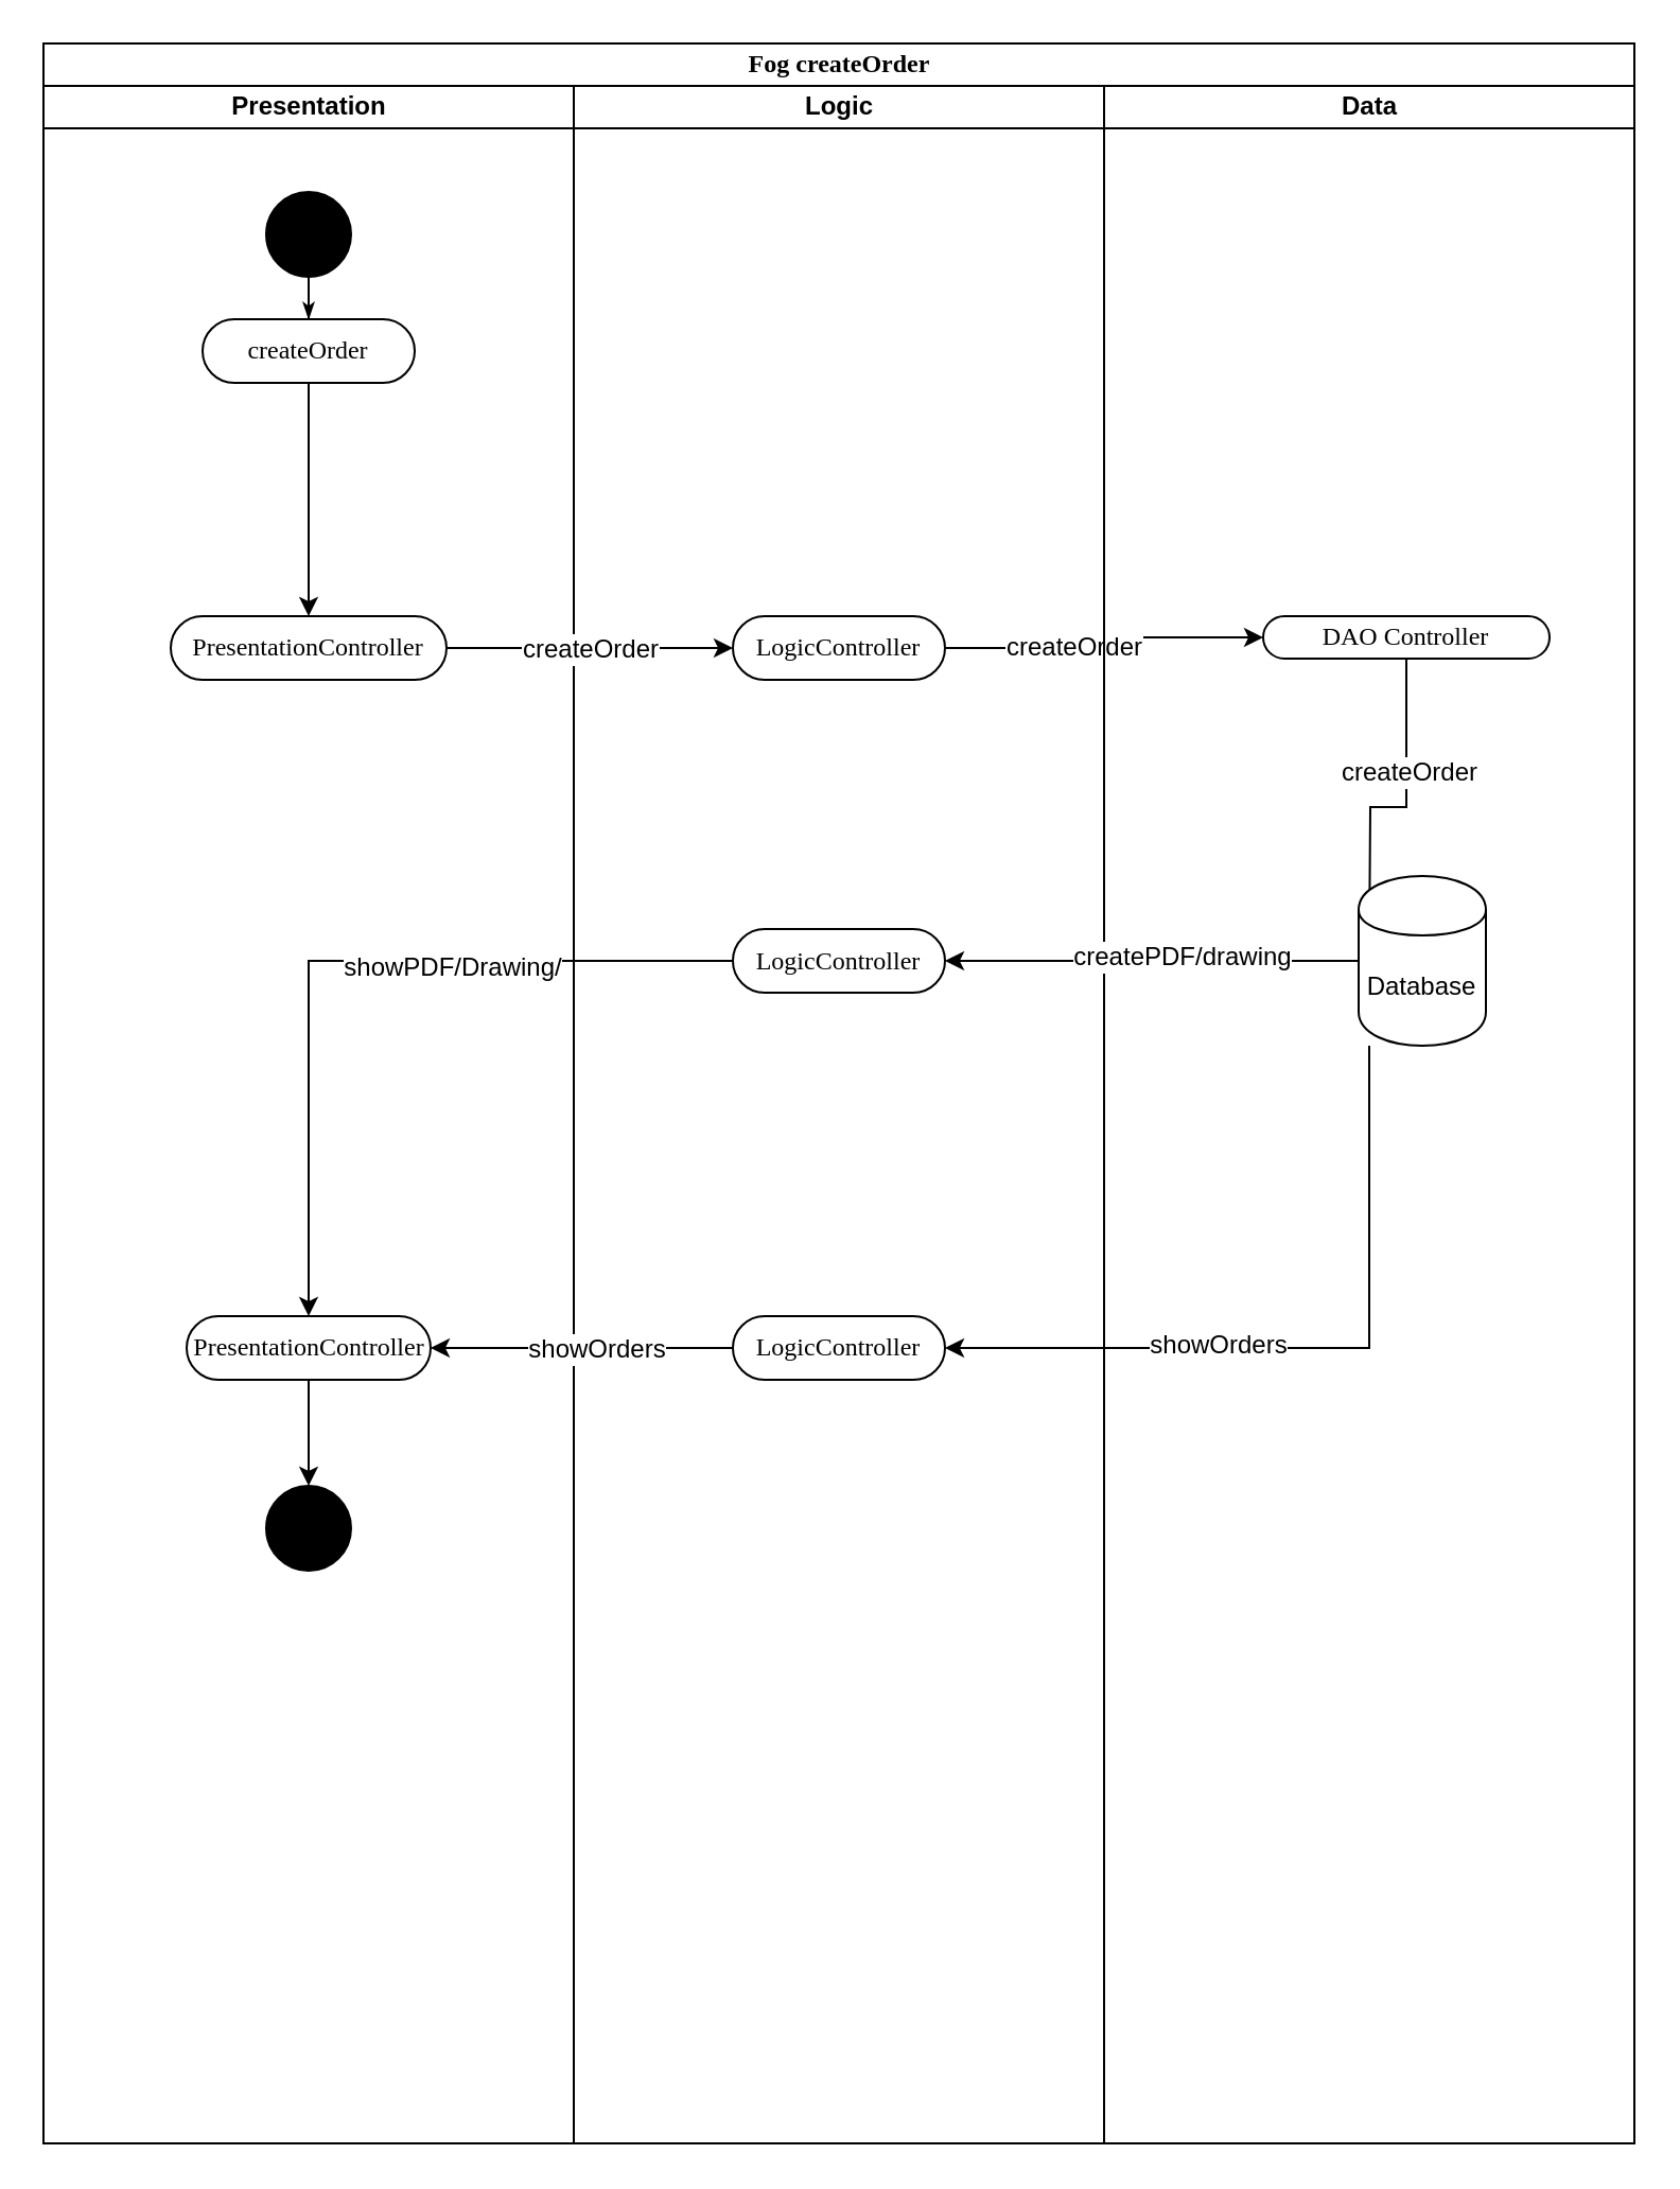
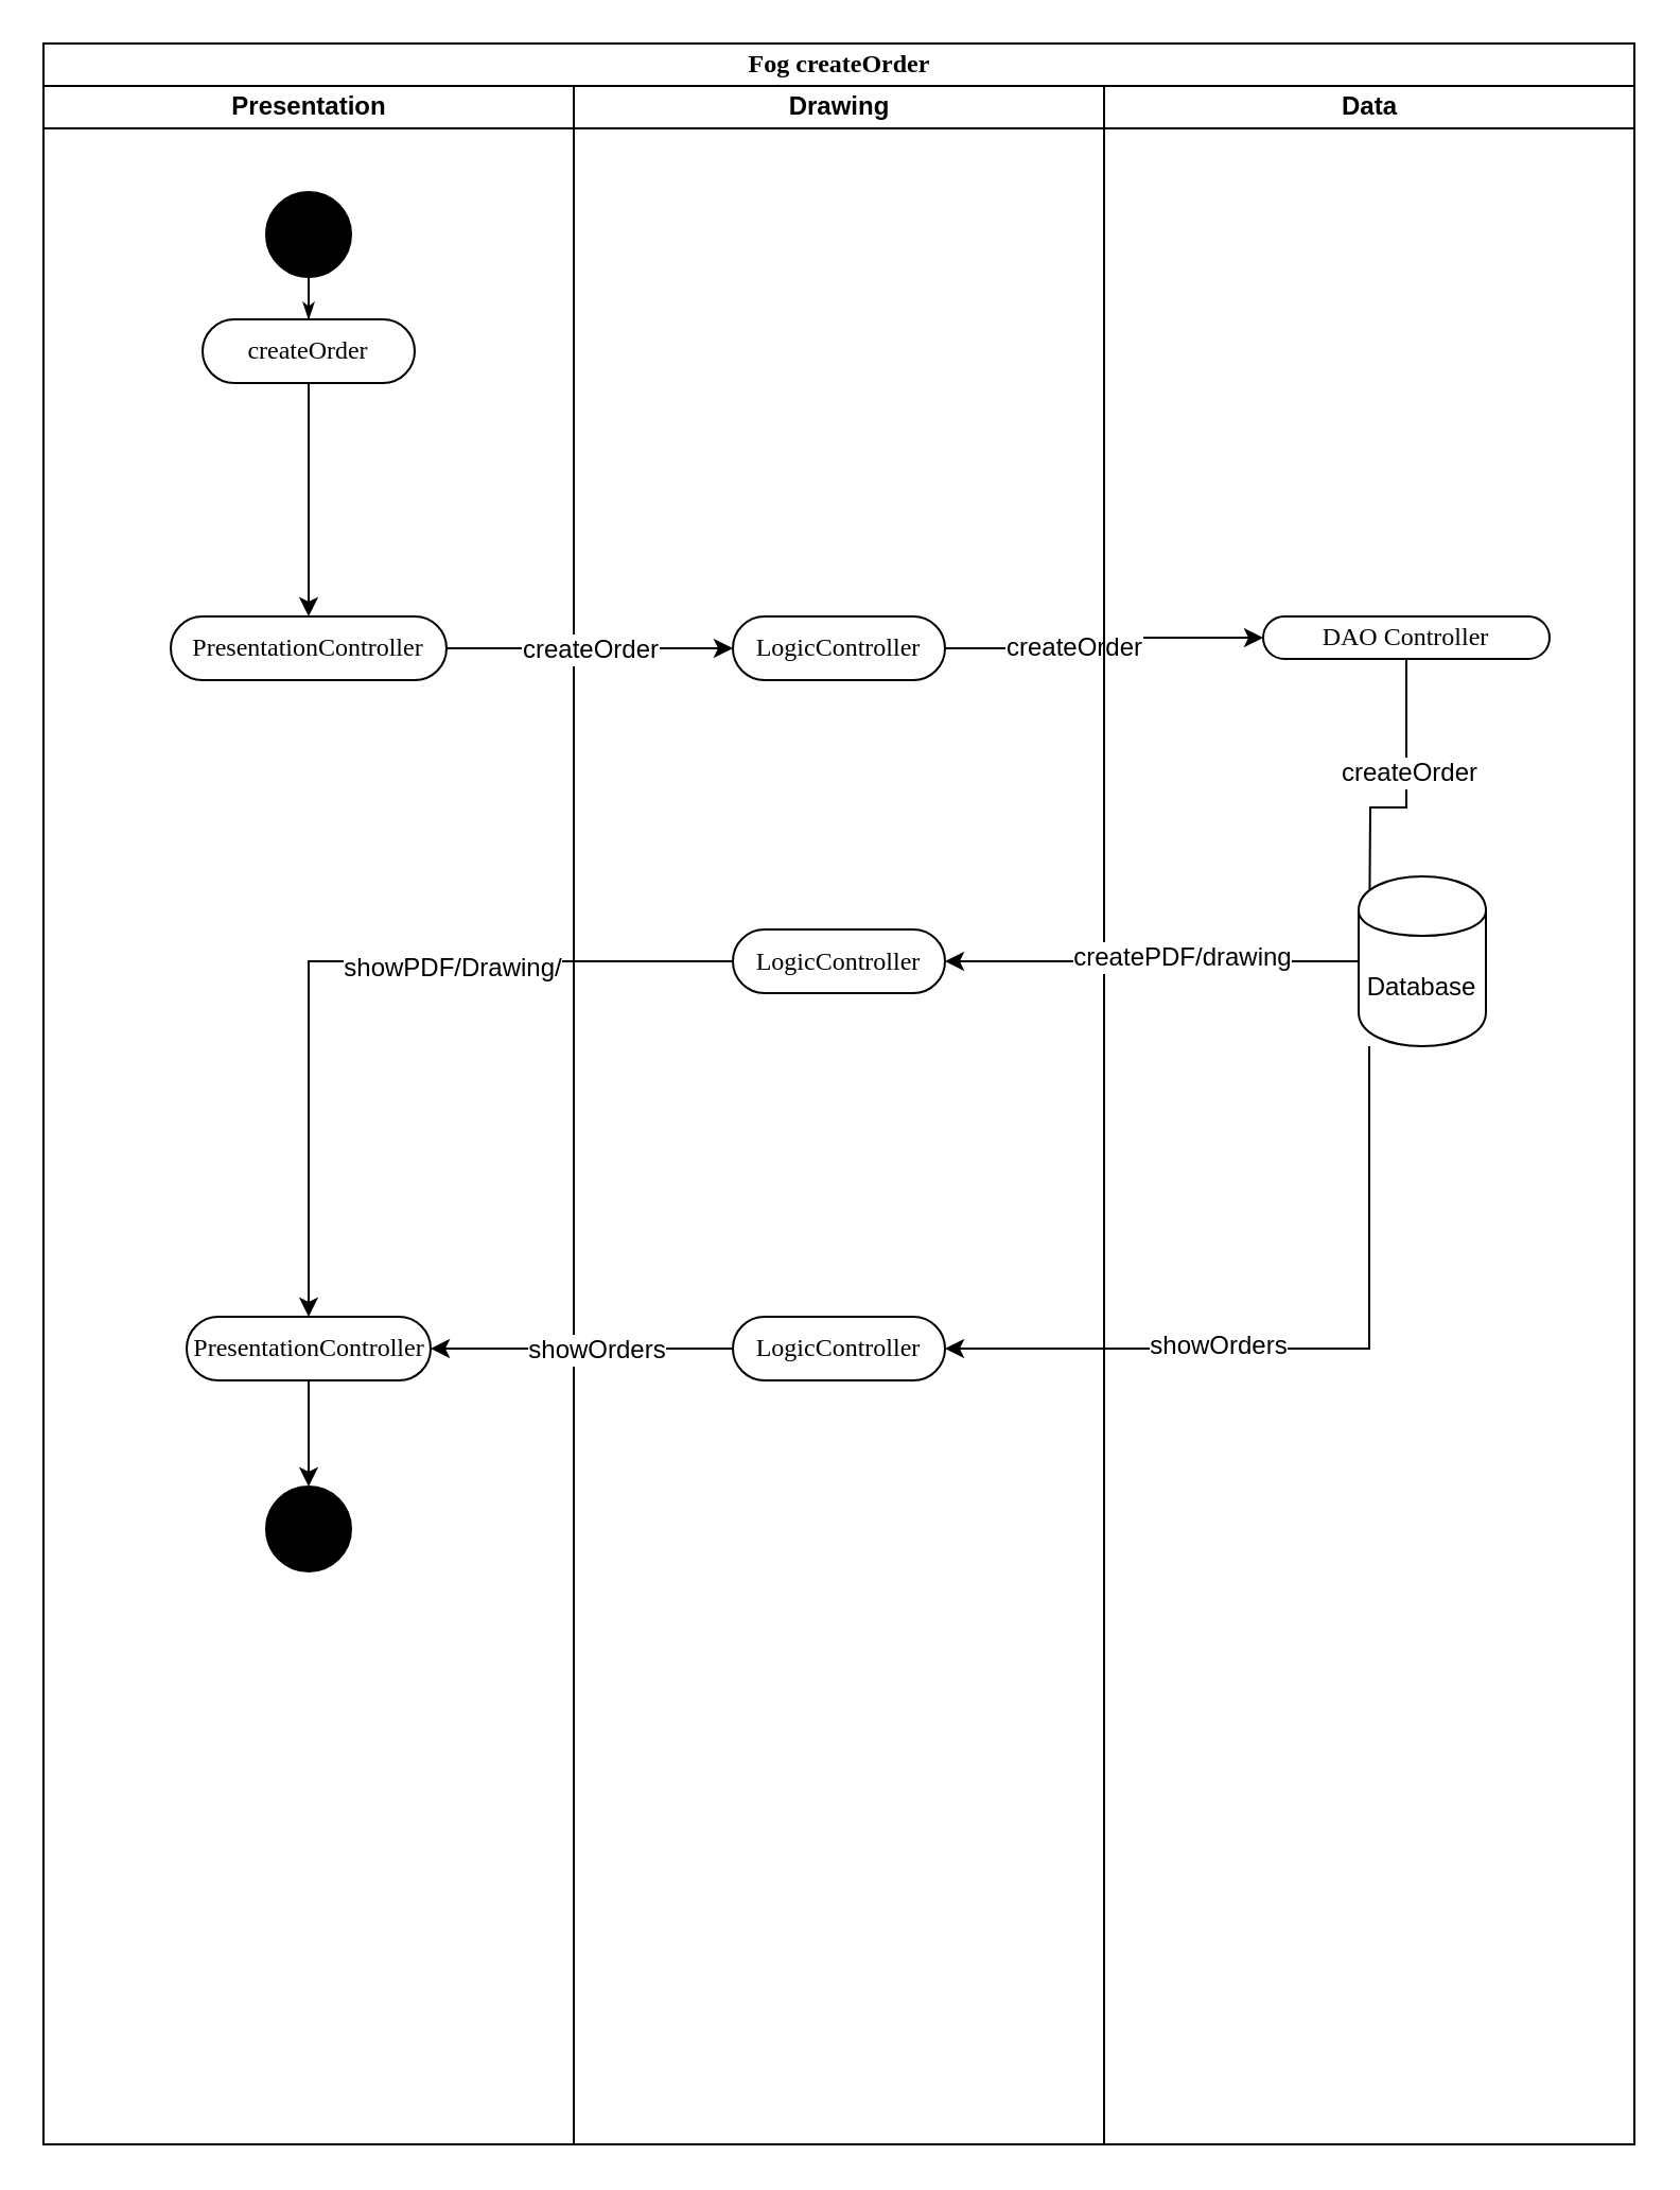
  <mxCell id="0" />
  <mxCell id="1" parent="0" />
  <mxCell id="2" value="Fog createOrder" style="swimlane;html=1;childLayout=stackLayout;startSize=20;rounded=0;shadow=0;comic=0;labelBackgroundColor=none;strokeColor=#000000;strokeWidth=1;fillColor=#ffffff;fontFamily=Verdana;fontSize=12;fontColor=#000000;align=center;" parent="1" vertex="1"><mxGeometry x="20" y="20" width="750" height="990" as="geometry" /></mxCell>
  <mxCell id="3" value="Presentation" style="swimlane;html=1;startSize=20;" parent="2" vertex="1"><mxGeometry y="20" width="250" height="970" as="geometry" /></mxCell>
  <mxCell id="4" value="" style="ellipse;whiteSpace=wrap;html=1;rounded=0;shadow=0;comic=0;labelBackgroundColor=none;strokeColor=#000000;strokeWidth=1;fillColor=#000000;fontFamily=Verdana;fontSize=12;fontColor=#000000;align=center;" parent="3" vertex="1"><mxGeometry x="105" y="50" width="40" height="40" as="geometry" /></mxCell>
  <mxCell id="5" value="createOrder" style="rounded=1;whiteSpace=wrap;html=1;shadow=0;comic=0;labelBackgroundColor=none;strokeColor=#000000;strokeWidth=1;fillColor=#ffffff;fontFamily=Verdana;fontSize=12;fontColor=#000000;align=center;arcSize=50;" parent="3" vertex="1"><mxGeometry x="75" y="110" width="100" height="30" as="geometry" /></mxCell>
  <mxCell id="6" style="edgeStyle=orthogonalEdgeStyle;rounded=0;html=1;labelBackgroundColor=none;startArrow=none;startFill=0;startSize=5;endArrow=classicThin;endFill=1;endSize=5;jettySize=auto;orthogonalLoop=1;strokeColor=#000000;strokeWidth=1;fontFamily=Verdana;fontSize=12;fontColor=#000000;" parent="3" source="4" target="5" edge="1"><mxGeometry relative="1" as="geometry" /></mxCell>
  <mxCell id="7" value="PresentationController" style="rounded=1;whiteSpace=wrap;html=1;shadow=0;comic=0;labelBackgroundColor=none;strokeColor=#000000;strokeWidth=1;fillColor=#ffffff;fontFamily=Verdana;fontSize=12;fontColor=#000000;align=center;arcSize=50;" parent="3" vertex="1"><mxGeometry x="60" y="250" width="130" height="30" as="geometry" /></mxCell>
  <mxCell id="8" value="" style="edgeStyle=orthogonalEdgeStyle;rounded=0;orthogonalLoop=1;jettySize=auto;html=1;" edge="1" parent="3" source="5" target="7"><mxGeometry relative="1" as="geometry"><mxPoint x="125" y="192" as="targetPoint" /></mxGeometry></mxCell>
  <mxCell id="9" value="PresentationController" style="rounded=1;whiteSpace=wrap;html=1;shadow=0;comic=0;labelBackgroundColor=none;strokeColor=#000000;strokeWidth=1;fillColor=#ffffff;fontFamily=Verdana;fontSize=12;fontColor=#000000;align=center;arcSize=50;" vertex="1" parent="3"><mxGeometry x="67.5" y="580" width="115" height="30" as="geometry" /></mxCell>
- <mxCell id="10" value="Logic" style="swimlane;html=1;startSize=20;" parent="2" vertex="1"><mxGeometry x="250" y="20" width="250" height="970" as="geometry" /></mxCell>
+ <mxCell id="10" value="Drawing" style="swimlane;html=1;startSize=20;" parent="2" vertex="1"><mxGeometry x="250" y="20" width="250" height="970" as="geometry" /></mxCell>
  <mxCell id="11" value="LogicController" style="rounded=1;whiteSpace=wrap;html=1;shadow=0;comic=0;labelBackgroundColor=none;strokeColor=#000000;strokeWidth=1;fillColor=#ffffff;fontFamily=Verdana;fontSize=12;fontColor=#000000;align=center;arcSize=50;" vertex="1" parent="10"><mxGeometry x="75" y="250" width="100" height="30" as="geometry" /></mxCell>
  <mxCell id="12" value="LogicController" style="rounded=1;whiteSpace=wrap;html=1;shadow=0;comic=0;labelBackgroundColor=none;strokeColor=#000000;strokeWidth=1;fillColor=#ffffff;fontFamily=Verdana;fontSize=12;fontColor=#000000;align=center;arcSize=50;" vertex="1" parent="10"><mxGeometry x="75" y="580" width="100" height="30" as="geometry" /></mxCell>
  <mxCell id="13" value="LogicController" style="rounded=1;whiteSpace=wrap;html=1;shadow=0;comic=0;labelBackgroundColor=none;strokeColor=#000000;strokeWidth=1;fillColor=#ffffff;fontFamily=Verdana;fontSize=12;fontColor=#000000;align=center;arcSize=50;" vertex="1" parent="10"><mxGeometry x="75" y="397.5" width="100" height="30" as="geometry" /></mxCell>
  <mxCell id="14" value="" style="edgeStyle=orthogonalEdgeStyle;rounded=0;orthogonalLoop=1;jettySize=auto;html=1;" edge="1" parent="2" source="7" target="11"><mxGeometry relative="1" as="geometry" /></mxCell>
  <mxCell id="15" value="&lt;span&gt;createOrder&lt;/span&gt;" style="text;html=1;resizable=0;points=[];align=center;verticalAlign=middle;labelBackgroundColor=#ffffff;" vertex="1" connectable="0" parent="14"><mxGeometry x="0.319" y="-1" relative="1" as="geometry"><mxPoint x="-21.5" y="-1" as="offset" /></mxGeometry></mxCell>
  <mxCell id="16" value="" style="edgeStyle=orthogonalEdgeStyle;rounded=0;orthogonalLoop=1;jettySize=auto;html=1;" edge="1" parent="2" source="11" target="21"><mxGeometry relative="1" as="geometry" /></mxCell>
  <mxCell id="17" value="&lt;span&gt;createOrder&lt;/span&gt;" style="text;html=1;resizable=0;points=[];align=center;verticalAlign=middle;labelBackgroundColor=#ffffff;" vertex="1" connectable="0" parent="16"><mxGeometry x="-0.227" y="1" relative="1" as="geometry"><mxPoint as="offset" /></mxGeometry></mxCell>
  <mxCell id="18" value="Data" style="swimlane;html=1;startSize=20;" parent="2" vertex="1"><mxGeometry x="500" y="20" width="250" height="970" as="geometry" /></mxCell>
  <mxCell id="19" value="" style="edgeStyle=orthogonalEdgeStyle;rounded=0;orthogonalLoop=1;jettySize=auto;html=1;" edge="1" parent="18" source="21"><mxGeometry relative="1" as="geometry"><mxPoint x="125" y="410" as="targetPoint" /></mxGeometry></mxCell>
  <mxCell id="20" value="&lt;span&gt;createOrder&lt;/span&gt;" style="text;html=1;resizable=0;points=[];align=center;verticalAlign=middle;labelBackgroundColor=#ffffff;" vertex="1" connectable="0" parent="19"><mxGeometry x="-0.323" y="1" relative="1" as="geometry"><mxPoint as="offset" /></mxGeometry></mxCell>
  <mxCell id="21" value="DAO Controller" style="rounded=1;whiteSpace=wrap;html=1;shadow=0;comic=0;labelBackgroundColor=none;strokeColor=#000000;strokeWidth=1;fillColor=#ffffff;fontFamily=Verdana;fontSize=12;fontColor=#000000;align=center;arcSize=50;" vertex="1" parent="18"><mxGeometry x="75" y="250" width="135" height="20" as="geometry" /></mxCell>
  <mxCell id="22" value="&lt;span&gt;Database&lt;/span&gt;" style="shape=cylinder;whiteSpace=wrap;html=1;boundedLbl=1;backgroundOutline=1;" vertex="1" parent="18"><mxGeometry x="120" y="372.5" width="60" height="80" as="geometry" /></mxCell>
  <mxCell id="23" value="" style="edgeStyle=orthogonalEdgeStyle;rounded=0;orthogonalLoop=1;jettySize=auto;html=1;" edge="1" parent="2" source="12" target="9"><mxGeometry relative="1" as="geometry" /></mxCell>
  <mxCell id="24" value="showOrders" style="text;html=1;resizable=0;points=[];align=center;verticalAlign=middle;labelBackgroundColor=#ffffff;" vertex="1" connectable="0" parent="23"><mxGeometry x="-0.256" y="1" relative="1" as="geometry"><mxPoint x="-12" y="-1" as="offset" /></mxGeometry></mxCell>
  <mxCell id="25" value="" style="edgeStyle=orthogonalEdgeStyle;rounded=0;orthogonalLoop=1;jettySize=auto;html=1;entryX=1;entryY=0.5;entryDx=0;entryDy=0;" edge="1" parent="2" source="22" target="13"><mxGeometry relative="1" as="geometry"><mxPoint x="625" y="622.5" as="targetPoint" /><Array as="points"><mxPoint x="625" y="433" /></Array></mxGeometry></mxCell>
  <mxCell id="26" value="createPDF/drawing" style="text;html=1;resizable=0;points=[];align=center;verticalAlign=middle;labelBackgroundColor=#ffffff;" vertex="1" connectable="0" parent="25"><mxGeometry x="-0.141" y="-2" relative="1" as="geometry"><mxPoint as="offset" /></mxGeometry></mxCell>
  <mxCell id="27" value="" style="edgeStyle=orthogonalEdgeStyle;rounded=0;orthogonalLoop=1;jettySize=auto;html=1;entryX=0.5;entryY=0;entryDx=0;entryDy=0;" edge="1" parent="2" source="13" target="9"><mxGeometry relative="1" as="geometry"><mxPoint x="420" y="562.5" as="targetPoint" /></mxGeometry></mxCell>
  <mxCell id="28" value="showPDF/Drawing/" style="text;html=1;resizable=0;points=[];align=center;verticalAlign=middle;labelBackgroundColor=#ffffff;" vertex="1" connectable="0" parent="27"><mxGeometry x="-0.275" y="3" relative="1" as="geometry"><mxPoint as="offset" /></mxGeometry></mxCell>
  <mxCell id="29" value="" style="edgeStyle=orthogonalEdgeStyle;rounded=0;orthogonalLoop=1;jettySize=auto;html=1;entryX=1;entryY=0.5;entryDx=0;entryDy=0;" edge="1" parent="2" source="22" target="12"><mxGeometry relative="1" as="geometry"><mxPoint x="610" y="630" as="targetPoint" /><Array as="points"><mxPoint x="625" y="615" /></Array></mxGeometry></mxCell>
  <mxCell id="30" value="showOrders" style="text;html=1;resizable=0;points=[];align=center;verticalAlign=middle;labelBackgroundColor=#ffffff;" vertex="1" connectable="0" parent="29"><mxGeometry x="0.258" y="-2" relative="1" as="geometry"><mxPoint x="1" as="offset" /></mxGeometry></mxCell>
  <mxCell id="31" value="" style="ellipse;whiteSpace=wrap;html=1;rounded=0;shadow=0;comic=0;labelBackgroundColor=none;strokeColor=#000000;strokeWidth=1;fillColor=#000000;fontFamily=Verdana;fontSize=12;fontColor=#000000;align=center;" vertex="1" parent="1"><mxGeometry x="125" y="700" width="40" height="40" as="geometry" /></mxCell>
  <mxCell id="32" value="" style="edgeStyle=orthogonalEdgeStyle;rounded=0;orthogonalLoop=1;jettySize=auto;html=1;" edge="1" parent="1" source="9" target="31"><mxGeometry relative="1" as="geometry" /></mxCell>
